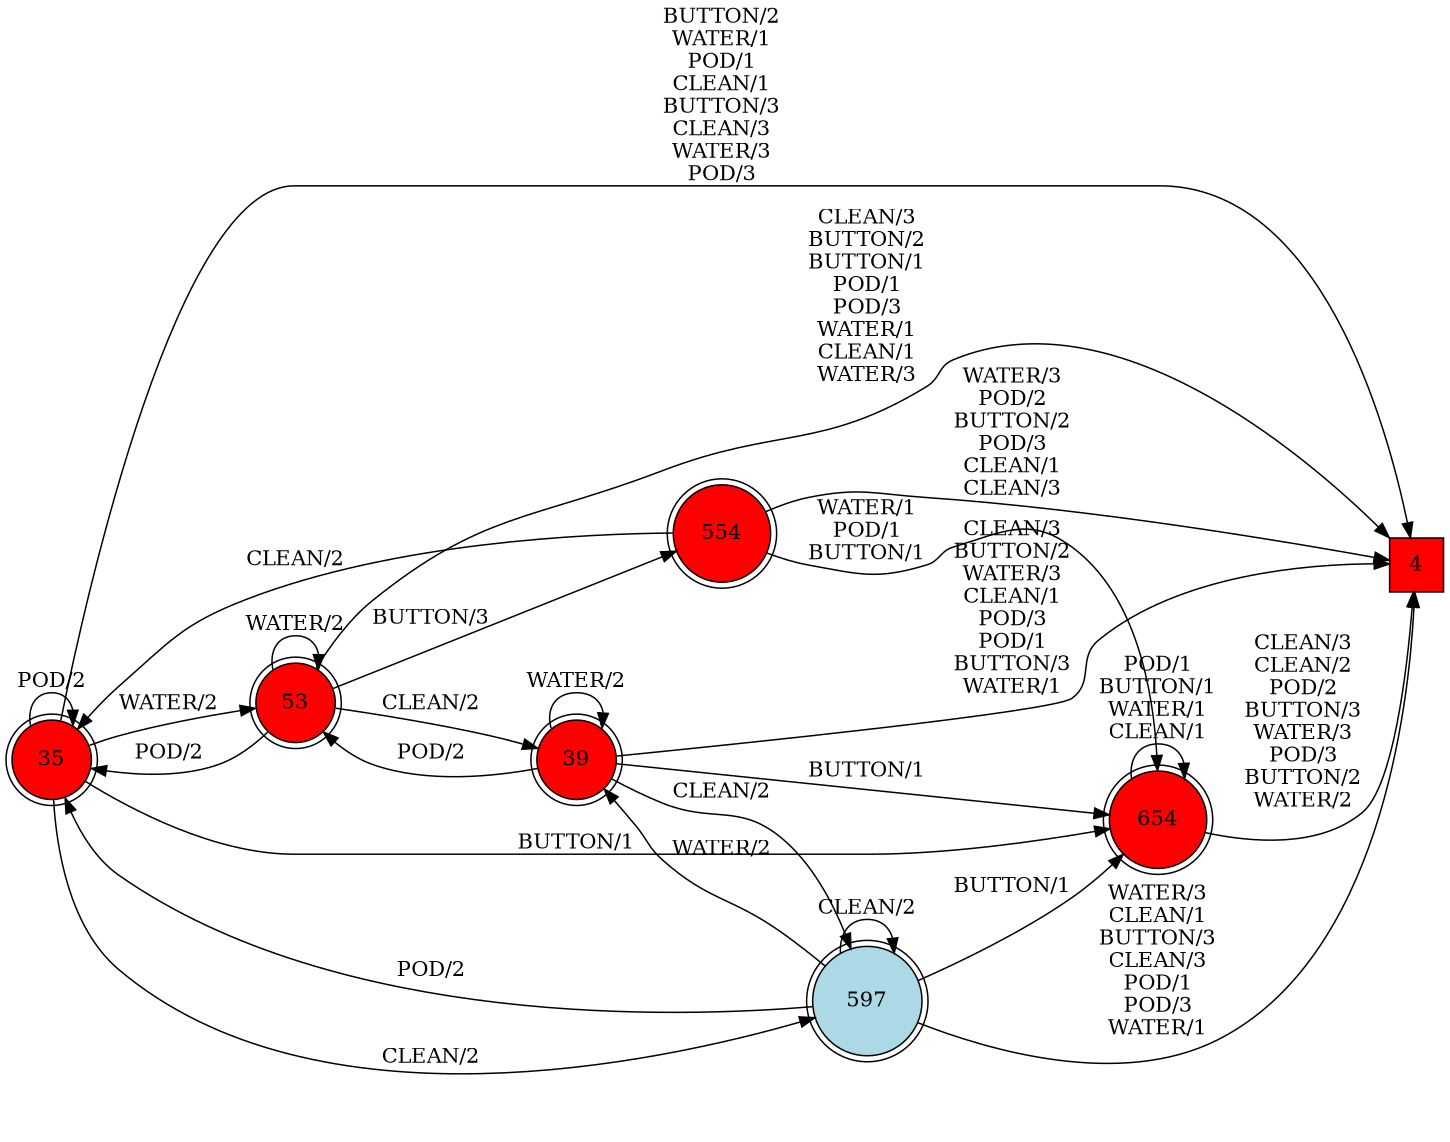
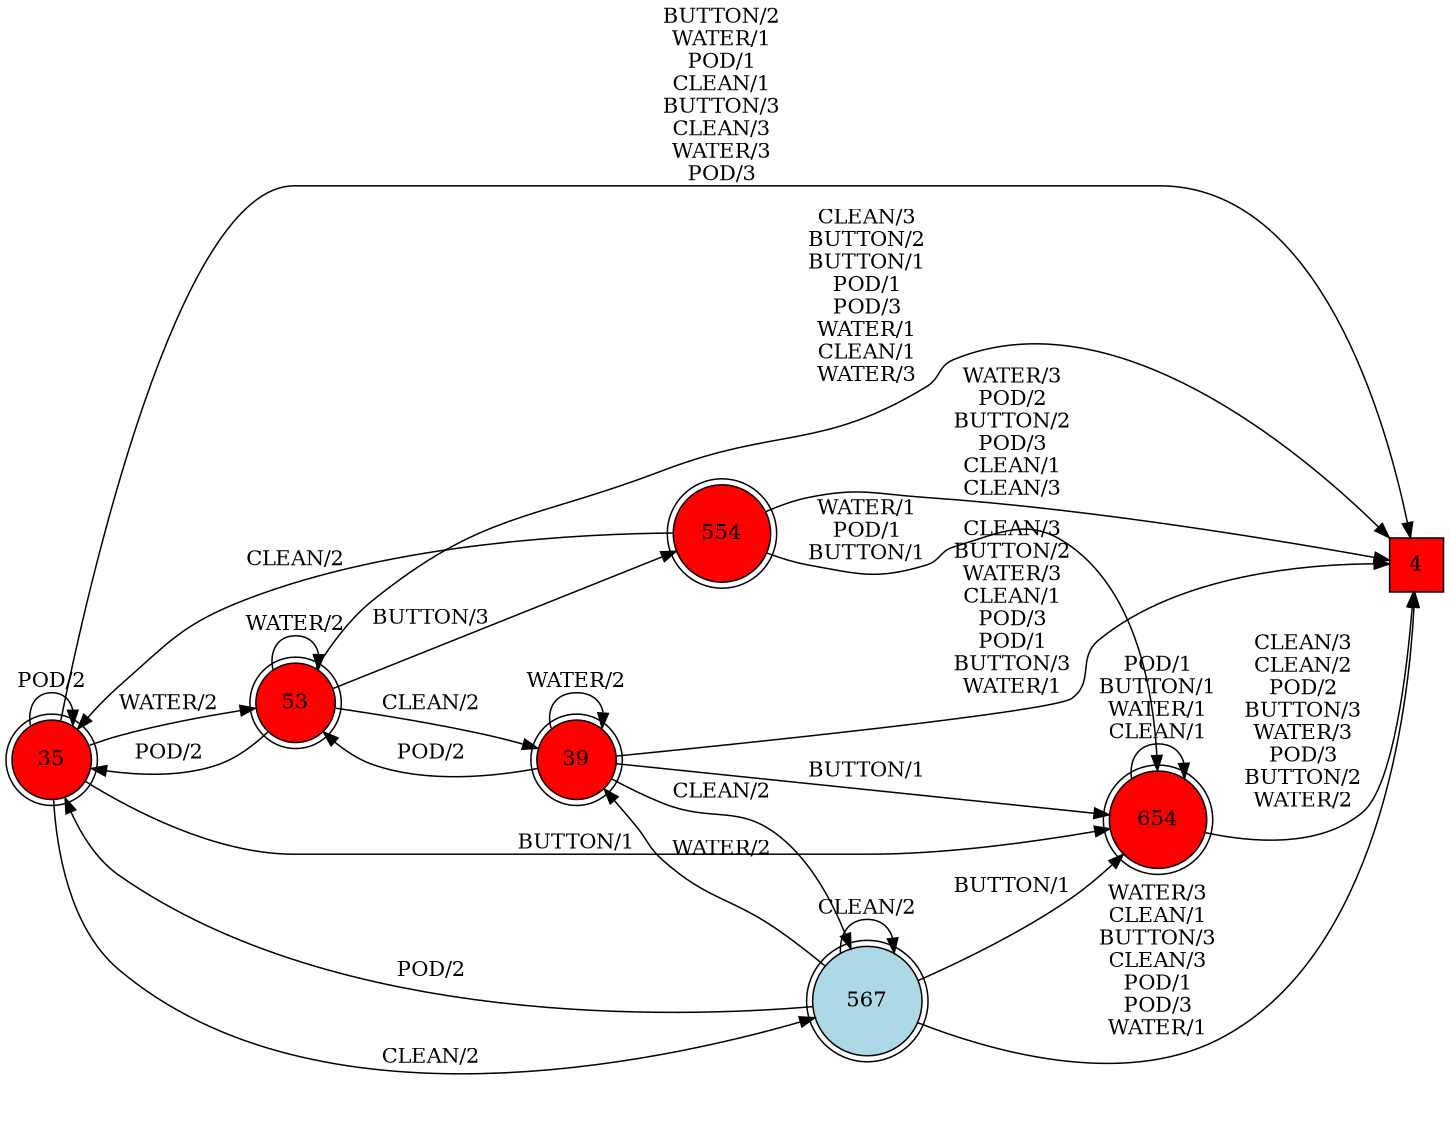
  digraph {
    rankdir=LR
    node [fillcolor=red shape=doublecircle style=filled]
    4 [shape=square]
    35
    53
-   597 [fillcolor=lightblue isInitial=True]
+   597 [fillcolor=lightblue isInitial=True label=567]
    654
    39
    554
    35 -> 4 [label="BUTTON/2\nWATER/1\nPOD/1\nCLEAN/1\nBUTTON/3\nCLEAN/3\nWATER/3\nPOD/3"]
    35 -> 35 [label="POD/2"]
    35 -> 53 [label="WATER/2"]
    35 -> 597 [label="CLEAN/2"]
    35 -> 654 [label="BUTTON/1"]
    53 -> 4 [label="CLEAN/3\nBUTTON/2\nBUTTON/1\nPOD/1\nPOD/3\nWATER/1\nCLEAN/1\nWATER/3"]
    53 -> 35 [label="POD/2"]
    53 -> 53 [label="WATER/2"]
    53 -> 39 [label="CLEAN/2"]
    53 -> 554 [label="BUTTON/3"]
    597 -> 4 [label="WATER/3\nCLEAN/1\nBUTTON/3\nCLEAN/3\nPOD/1\nPOD/3\nWATER/1"]
    597 -> 35 [label="POD/2"]
    597 -> 597 [label="CLEAN/2"]
    597 -> 654 [label="BUTTON/1"]
    597 -> 39 [label="WATER/2"]
    654 -> 4 [label="CLEAN/3\nCLEAN/2\nPOD/2\nBUTTON/3\nWATER/3\nPOD/3\nBUTTON/2\nWATER/2"]
    654 -> 654 [label="POD/1\nBUTTON/1\nWATER/1\nCLEAN/1"]
    39 -> 4 [label="CLEAN/3\nBUTTON/2\nWATER/3\nCLEAN/1\nPOD/3\nPOD/1\nBUTTON/3\nWATER/1"]
    39 -> 53 [label="POD/2"]
    39 -> 597 [label="CLEAN/2"]
    39 -> 654 [label="BUTTON/1"]
    39 -> 39 [label="WATER/2"]
    554 -> 4 [label="WATER/3\nPOD/2\nBUTTON/2\nPOD/3\nCLEAN/1\nCLEAN/3"]
    554 -> 35 [label="CLEAN/2"]
    554 -> 654 [label="WATER/1\nPOD/1\nBUTTON/1"]
  }
